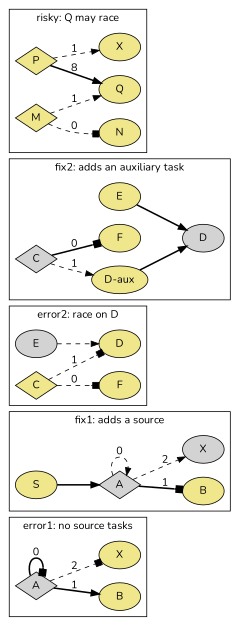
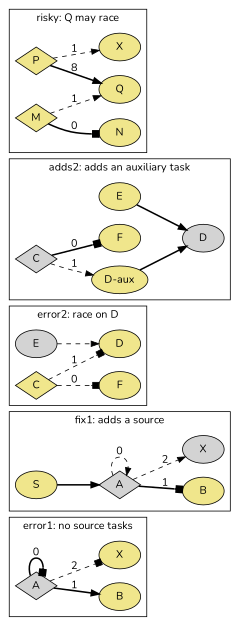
  digraph {
    fontname=Nunito
    rankdir=LR
    node [fillcolor=khaki fontname=Nunito style=filled]
    edge [arrowhead=normal fontname=Nunito style=bold]
    n1 [color=black fillcolor=lightgrey label=A shape=diamond]
    n2 [label=B]
    n3 [label=X]
    n4 [label=S]
    n5 [color=black fillcolor=lightgrey label=A shape=diamond]
    n6 [label=B]
    n7 [fillcolor=lightgrey label=X]
    n8 [fillcolor=lightgrey label=E]
    n9 [label=D]
    n10 [color=black label=C shape=diamond]
    n11 [label=F]
    n12 [label=E]
    n13 [fillcolor=lightgrey label=D]
    n14 [color=black fillcolor=lightgrey label=C shape=diamond]
    n15 [label="D-aux"]
    n16 [label=F]
    n17 [color=black label=P shape=diamond]
    n18 [label=Q]
    n19 [label=X]
    n20 [color=black label=M shape=diamond]
    n21 [label=N]
    subgraph cluster_1 {
      label="error1: no source tasks"
      n1
      n2
      n3
    }
    subgraph cluster_2 {
      label="fix1: adds a source"
      n4
      n5
      n6
      n7
    }
    subgraph cluster_3 {
      label="error2: race on D"
      n8
      n9
      n10
      n11
    }
    subgraph cluster_4 {
-     label="fix2: adds an auxiliary task"
+     label="adds2: adds an auxiliary task"
      n12
      n13
      n14
      n15
      n16
    }
    subgraph cluster_5 {
      label="risky: Q may race"
      n17
      n18
      n19
      n20
      n21
    }
    n1 -> n1 [arrowhead=box label=0]
    n1 -> n2 [label=1]
    n1 -> n3 [arrowhead=box label=2 style=dashed]
    n4 -> n5
    n5 -> n5 [label=0 style=dashed]
    n5 -> n6 [arrowhead=box label=1]
    n5 -> n7 [label=2 style=dashed]
    n8 -> n9 [style=dashed]
    n10 -> n9 [arrowhead=box label=1 style=dashed]
    n10 -> n11 [arrowhead=box label=0 style=dashed]
    n12 -> n13
    n14 -> n15 [label=1 style=dashed]
    n14 -> n16 [arrowhead=box label=0]
    n15 -> n13
    n17 -> n18 [label=8]
    n17 -> n19 [label=1 style=dashed]
    n20 -> n18 [label=1 style=dashed]
-   n20 -> n21 [arrowhead=box label=0 style=dashed]
+   n20 -> n21 [arrowhead=box label=0]
  }
